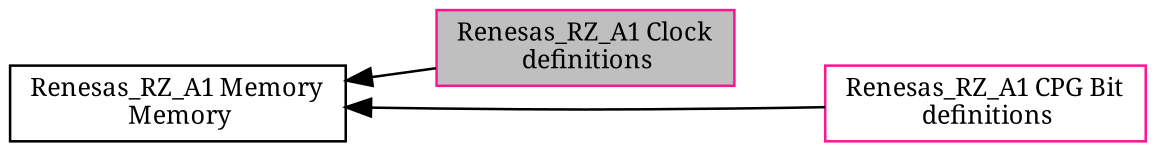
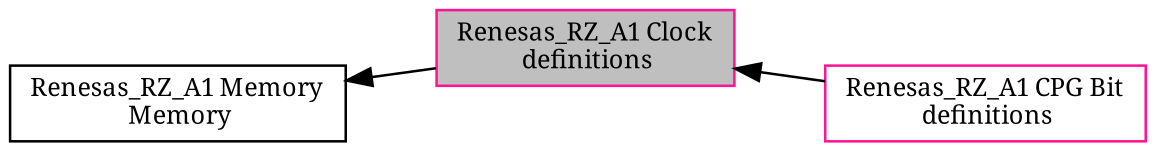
  digraph {
    fontname="Noto Serif"
    rankdir=LR
    node [color=deeppink fillcolor=white fontname="Noto Serif" fontsize=10 shape=box style=filled]
    edge [dir=back fontname="Noto Serif" fontsize=10 labelfontname=Helvetica labelfontsize=10 shape=plaintext style=solid]
    n1 [fillcolor=grey75 fontcolor=black height=0.2 label="Renesas_RZ_A1 Clock\l definitions" width=0.4]
    n2 [height=0.2 label="Renesas_RZ_A1 CPG Bit\l definitions" width=0.4]
    n3 [color=black height=0.2 label="Renesas_RZ_A1 Memory\l Memory" width=0.4]
-   n3 -> n2
+   n1 -> n2
    n3 -> n1
  }
